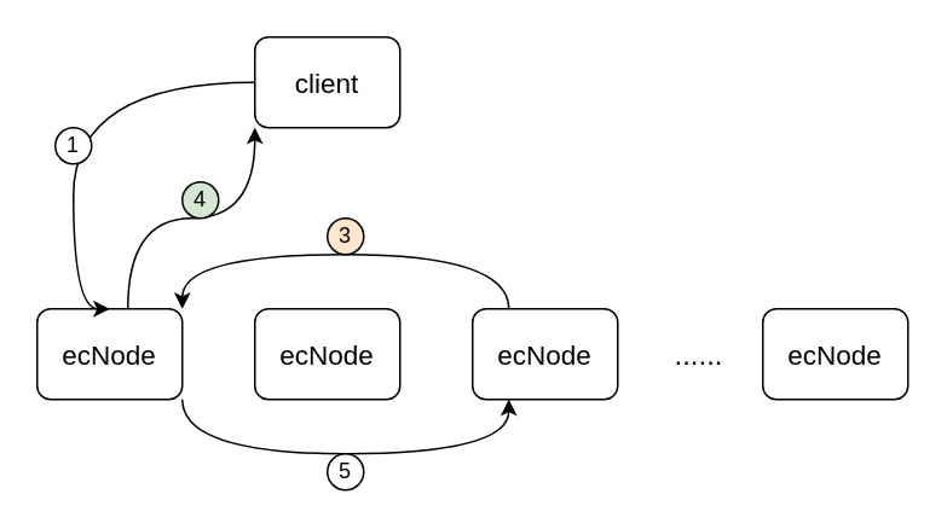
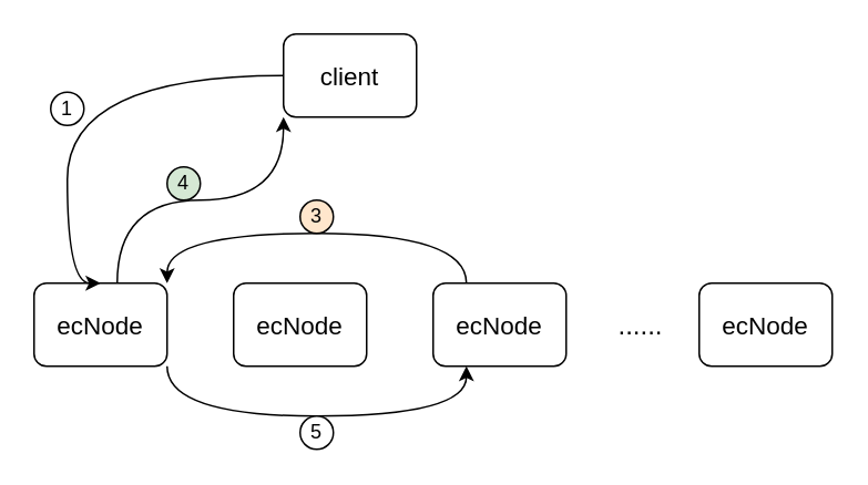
  <mxCell id="0" />
  <mxCell id="1" parent="0" />
  <mxCell id="2" style="edgeStyle=orthogonalEdgeStyle;curved=1;orthogonalLoop=1;jettySize=auto;html=1;entryX=0.25;entryY=1;entryDx=0;entryDy=0;exitX=1;exitY=1;exitDx=0;exitDy=0;" edge="1" parent="1" source="4" target="7"><mxGeometry relative="1" as="geometry"><Array as="points"><mxPoint x="100" y="250" /><mxPoint x="280" y="250" /></Array></mxGeometry></mxCell>
  <mxCell id="3" style="edgeStyle=orthogonalEdgeStyle;curved=1;orthogonalLoop=1;jettySize=auto;html=1;entryX=0;entryY=1;entryDx=0;entryDy=0;exitX=0.625;exitY=0;exitDx=0;exitDy=0;exitPerimeter=0;" edge="1" parent="1" source="4" target="11"><mxGeometry relative="1" as="geometry" /></mxCell>
  <mxCell id="4" value="&lt;font style=&quot;font-size: 15px&quot;&gt;ecNode&lt;/font&gt;" style="rounded=1;whiteSpace=wrap;html=1;" vertex="1" parent="1"><mxGeometry x="20" y="170" width="80" height="50" as="geometry" /></mxCell>
  <mxCell id="5" value="&lt;font style=&quot;font-size: 15px&quot;&gt;ecNode&lt;/font&gt;" style="rounded=1;whiteSpace=wrap;html=1;" vertex="1" parent="1"><mxGeometry x="140" y="170" width="80" height="50" as="geometry" /></mxCell>
  <mxCell id="6" style="edgeStyle=orthogonalEdgeStyle;curved=1;orthogonalLoop=1;jettySize=auto;html=1;entryX=1;entryY=0;entryDx=0;entryDy=0;exitX=0.25;exitY=0;exitDx=0;exitDy=0;" edge="1" parent="1" source="7" target="4"><mxGeometry relative="1" as="geometry"><Array as="points"><mxPoint x="280" y="140" /><mxPoint x="100" y="140" /></Array></mxGeometry></mxCell>
  <mxCell id="7" value="&lt;font style=&quot;font-size: 15px&quot;&gt;ecNode&lt;/font&gt;" style="rounded=1;whiteSpace=wrap;html=1;" vertex="1" parent="1"><mxGeometry x="260" y="170" width="80" height="50" as="geometry" /></mxCell>
  <mxCell id="8" value="&lt;font style=&quot;font-size: 15px&quot;&gt;ecNode&lt;/font&gt;" style="rounded=1;whiteSpace=wrap;html=1;" vertex="1" parent="1"><mxGeometry x="420" y="170" width="80" height="50" as="geometry" /></mxCell>
  <mxCell id="9" value="&lt;font style=&quot;font-size: 16px&quot;&gt;......&lt;/font&gt;" style="text;html=1;strokeColor=none;fillColor=none;align=center;verticalAlign=middle;whiteSpace=wrap;rounded=0;" vertex="1" parent="1"><mxGeometry x="360" y="182.5" width="50" height="25" as="geometry" /></mxCell>
  <mxCell id="10" style="edgeStyle=orthogonalEdgeStyle;orthogonalLoop=1;jettySize=auto;html=1;exitX=0;exitY=0.5;exitDx=0;exitDy=0;entryX=0.5;entryY=0;entryDx=0;entryDy=0;curved=1;" edge="1" parent="1" source="11" target="4"><mxGeometry relative="1" as="geometry"><Array as="points"><mxPoint x="40" y="45" /><mxPoint x="40" y="170" /></Array></mxGeometry></mxCell>
- <mxCell id="11" value="&lt;font style=&quot;font-size: 15px&quot;&gt;client&lt;/font&gt;" style="rounded=1;whiteSpace=wrap;html=1;" vertex="1" parent="1"><mxGeometry x="140" y="20" width="80" height="50" as="geometry" /></mxCell>
- <mxCell id="12" value="1" style="ellipse;whiteSpace=wrap;html=1;aspect=fixed;" vertex="1" parent="1"><mxGeometry x="30" y="70" width="20" height="20" as="geometry" /></mxCell>
+ <mxCell id="11" value="&lt;font style=&quot;font-size: 15px&quot;&gt;client&lt;/font&gt;" style="rounded=1;whiteSpace=wrap;html=1;" vertex="1" parent="1"><mxGeometry x="170" y="20" width="80" height="50" as="geometry" /></mxCell>
+ <mxCell id="12" value="1" style="ellipse;whiteSpace=wrap;html=1;aspect=fixed;" vertex="1" parent="1"><mxGeometry x="30" y="55" width="20" height="20" as="geometry" /></mxCell>
  <mxCell id="13" value="5" style="ellipse;whiteSpace=wrap;html=1;aspect=fixed;" vertex="1" parent="1"><mxGeometry x="180" y="250" width="20" height="20" as="geometry" /></mxCell>
  <mxCell id="14" value="3" style="ellipse;whiteSpace=wrap;html=1;aspect=fixed;fillColor=#ffe6cc;" vertex="1" parent="1"><mxGeometry x="180" y="120" width="20" height="20" as="geometry" /></mxCell>
  <mxCell id="15" value="4" style="ellipse;whiteSpace=wrap;html=1;aspect=fixed;fillColor=#d5e8d4;" vertex="1" parent="1"><mxGeometry x="100" y="100" width="20" height="20" as="geometry" /></mxCell>
